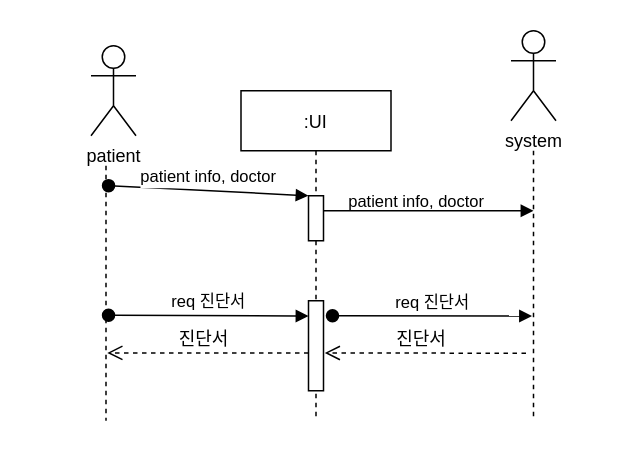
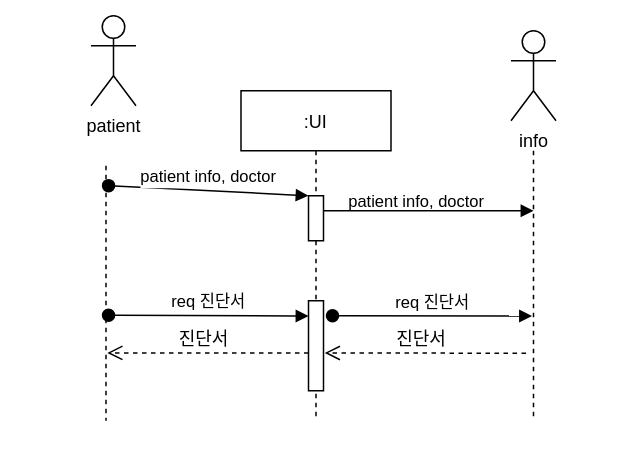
  <mxCell id="0" />
  <mxCell id="1" parent="0" />
  <mxCell id="2" value=":UI" style="shape=umlLifeline;perimeter=lifelinePerimeter;container=1;collapsible=0;recursiveResize=0;rounded=0;shadow=0;strokeWidth=1;" parent="1" vertex="1"><mxGeometry x="160" y="60" width="100" height="220" as="geometry" /></mxCell>
  <mxCell id="3" value="" style="points=[];perimeter=orthogonalPerimeter;rounded=0;shadow=0;strokeWidth=1;" parent="2" vertex="1"><mxGeometry x="45" y="70" width="10" height="30" as="geometry" /></mxCell>
  <mxCell id="4" value="" style="verticalAlign=bottom;endArrow=block;entryX=0;entryY=0;shadow=0;strokeWidth=1;" parent="1" source="3" edge="1"><mxGeometry relative="1" as="geometry"><mxPoint x="295" y="140" as="sourcePoint" /><mxPoint x="355" y="140" as="targetPoint" /></mxGeometry></mxCell>
  <mxCell id="5" value="" style="shape=umlLifeline;perimeter=lifelinePerimeter;container=1;collapsible=0;recursiveResize=0;rounded=0;shadow=0;strokeWidth=1;size=0;" vertex="1" parent="1"><mxGeometry y="110" width="100" height="170" as="geometry" x="20" /></mxCell>
  <mxCell id="6" value="" style="shape=umlLifeline;perimeter=lifelinePerimeter;container=1;collapsible=0;recursiveResize=0;rounded=0;shadow=0;strokeWidth=1;size=0;" vertex="1" parent="1"><mxGeometry x="305" y="100" width="100" height="180" as="geometry" /></mxCell>
- <mxCell id="7" value="patient" style="shape=umlActor;verticalLabelPosition=bottom;verticalAlign=top;html=1;outlineConnect=0;" vertex="1" parent="1"><mxGeometry x="60" y="30" width="30" height="60" as="geometry" /></mxCell>
- <mxCell id="8" value="system" style="shape=umlActor;verticalLabelPosition=bottom;verticalAlign=top;html=1;outlineConnect=0;" vertex="1" parent="1"><mxGeometry x="340" y="20" width="30" height="60" as="geometry" /></mxCell>
+ <mxCell id="7" value="patient" style="shape=umlActor;verticalLabelPosition=bottom;verticalAlign=top;html=1;outlineConnect=0;" vertex="1" parent="1"><mxGeometry x="60" y="10" width="30" height="60" as="geometry" /></mxCell>
+ <mxCell id="8" value="info" style="shape=umlActor;verticalLabelPosition=bottom;verticalAlign=top;html=1;outlineConnect=0;" vertex="1" parent="1"><mxGeometry x="340" y="20" width="30" height="60" as="geometry" /></mxCell>
  <mxCell id="9" value="patient info, doctor" style="verticalAlign=bottom;startArrow=oval;endArrow=block;startSize=8;shadow=0;strokeWidth=1;exitX=0.517;exitY=0.078;exitDx=0;exitDy=0;exitPerimeter=0;" parent="1" target="3" edge="1" source="5"><mxGeometry relative="1" as="geometry"><mxPoint x="145" y="130" as="sourcePoint" /></mxGeometry></mxCell>
  <mxCell id="10" value="&lt;span style=&quot;color: rgb(0, 0, 0); font-family: helvetica; font-size: 11px; font-style: normal; font-weight: 400; letter-spacing: normal; text-align: center; text-indent: 0px; text-transform: none; word-spacing: 0px; background-color: rgb(255, 255, 255); display: inline; float: none;&quot;&gt;patient info, doctor&lt;/span&gt;" style="text;whiteSpace=wrap;html=1;" vertex="1" parent="1"><mxGeometry x="230" y="120" width="120" height="30" as="geometry" /></mxCell>
  <mxCell id="11" value="" style="points=[];perimeter=orthogonalPerimeter;rounded=0;shadow=0;strokeWidth=1;" vertex="1" parent="1"><mxGeometry x="205" y="200" width="10" height="60" as="geometry" /></mxCell>
  <mxCell id="12" value="req 진단서" style="verticalAlign=bottom;startArrow=oval;endArrow=block;startSize=8;shadow=0;strokeWidth=1;exitX=0.517;exitY=0.078;exitDx=0;exitDy=0;exitPerimeter=0;" edge="1" parent="1"><mxGeometry relative="1" as="geometry"><mxPoint x="71.7" y="209.71" as="sourcePoint" /><mxPoint x="205" y="210.21" as="targetPoint" /></mxGeometry></mxCell>
  <mxCell id="13" value="req 진단서" style="verticalAlign=bottom;startArrow=oval;endArrow=block;startSize=8;shadow=0;strokeWidth=1;" edge="1" parent="1"><mxGeometry relative="1" as="geometry"><mxPoint x="221" y="210" as="sourcePoint" /><mxPoint x="354" y="210.21" as="targetPoint" /></mxGeometry></mxCell>
  <mxCell id="14" value="진단서" style="html=1;verticalAlign=bottom;endArrow=open;dashed=1;endSize=8;labelBackgroundColor=none;fontFamily=Verdana;fontSize=12;edgeStyle=elbowEdgeStyle;elbow=vertical;" edge="1" parent="1"><mxGeometry x="0.043" relative="1" as="geometry"><mxPoint x="70.87" y="234.71" as="targetPoint" /><Array as="points"><mxPoint x="215" y="234.79" /><mxPoint x="149.87" y="234.71" /><mxPoint x="179.87" y="234.71" /></Array><mxPoint x="205" y="234.79" as="sourcePoint" /><mxPoint as="offset" /></mxGeometry></mxCell>
  <mxCell id="15" value="진단서" style="html=1;verticalAlign=bottom;endArrow=open;dashed=1;endSize=8;labelBackgroundColor=none;fontFamily=Verdana;fontSize=12;edgeStyle=elbowEdgeStyle;elbow=vertical;" edge="1" parent="1"><mxGeometry x="0.043" relative="1" as="geometry"><mxPoint x="215.87" y="234.71" as="targetPoint" /><Array as="points"><mxPoint x="360" y="234.79" /><mxPoint x="294.87" y="234.71" /><mxPoint x="324.87" y="234.71" /></Array><mxPoint x="350" y="235" as="sourcePoint" /><mxPoint as="offset" /></mxGeometry></mxCell>
